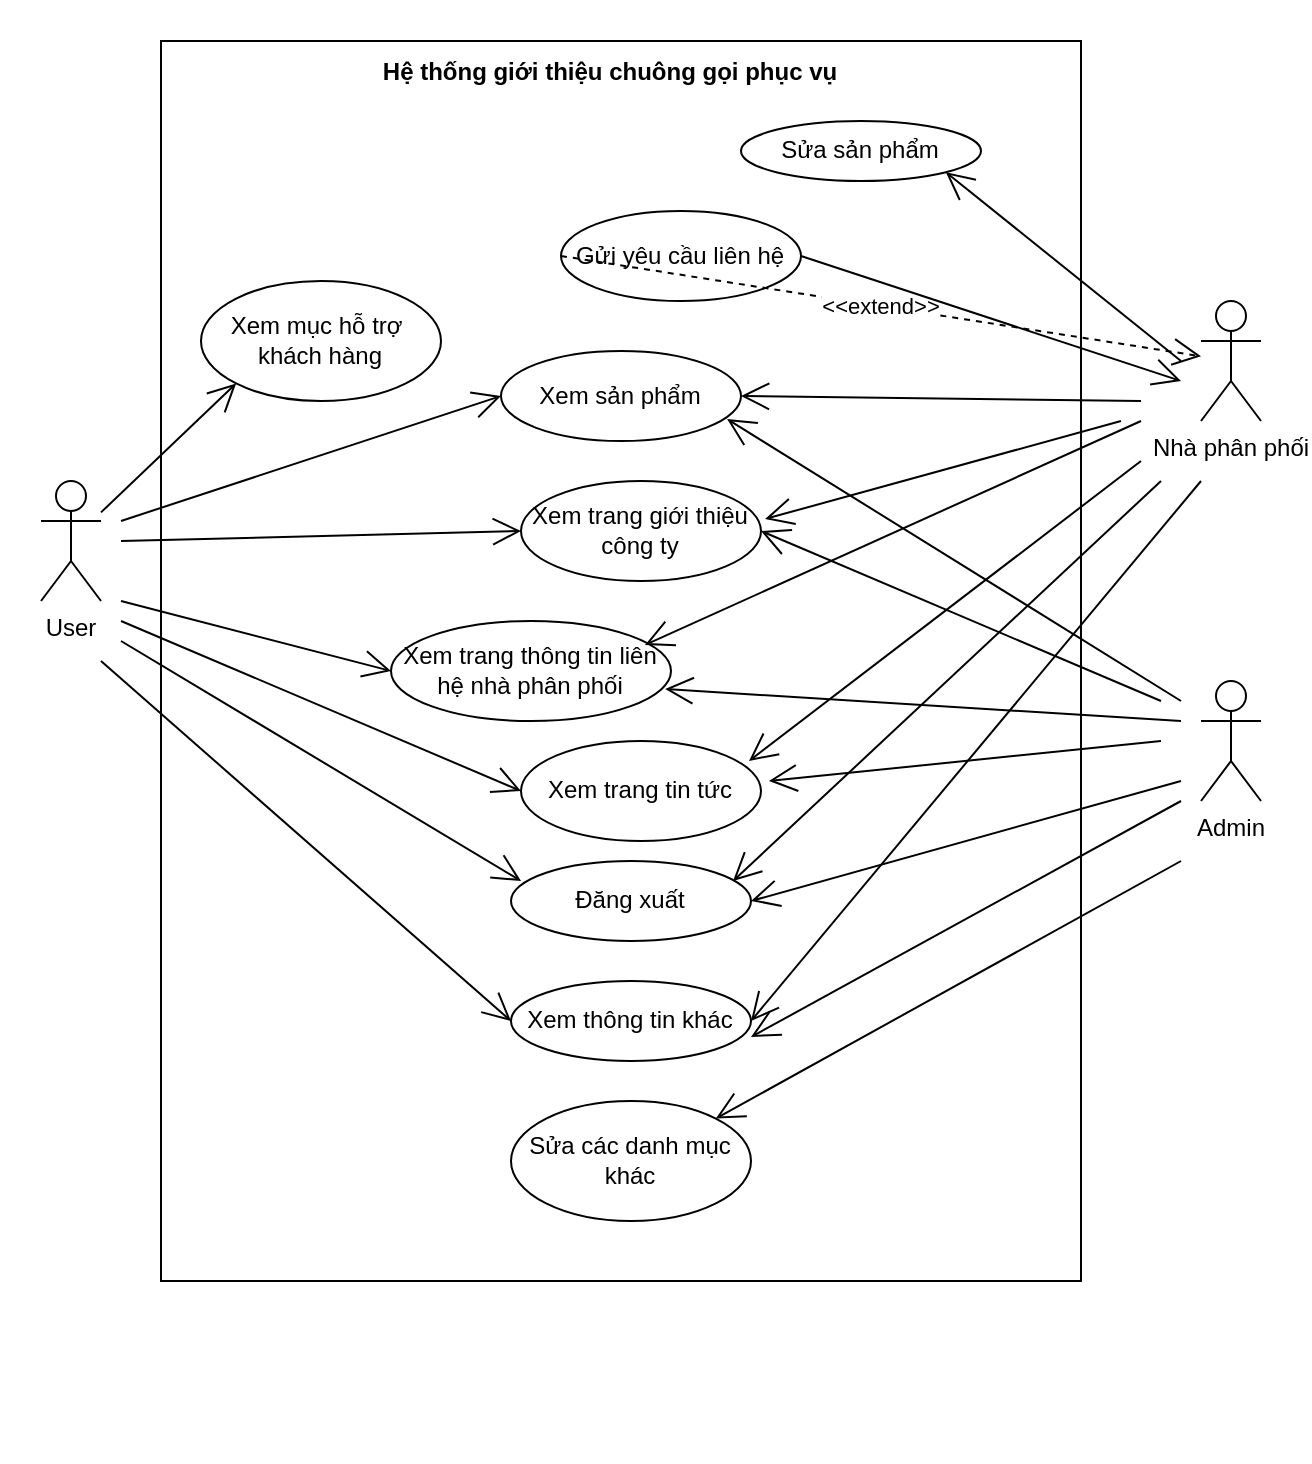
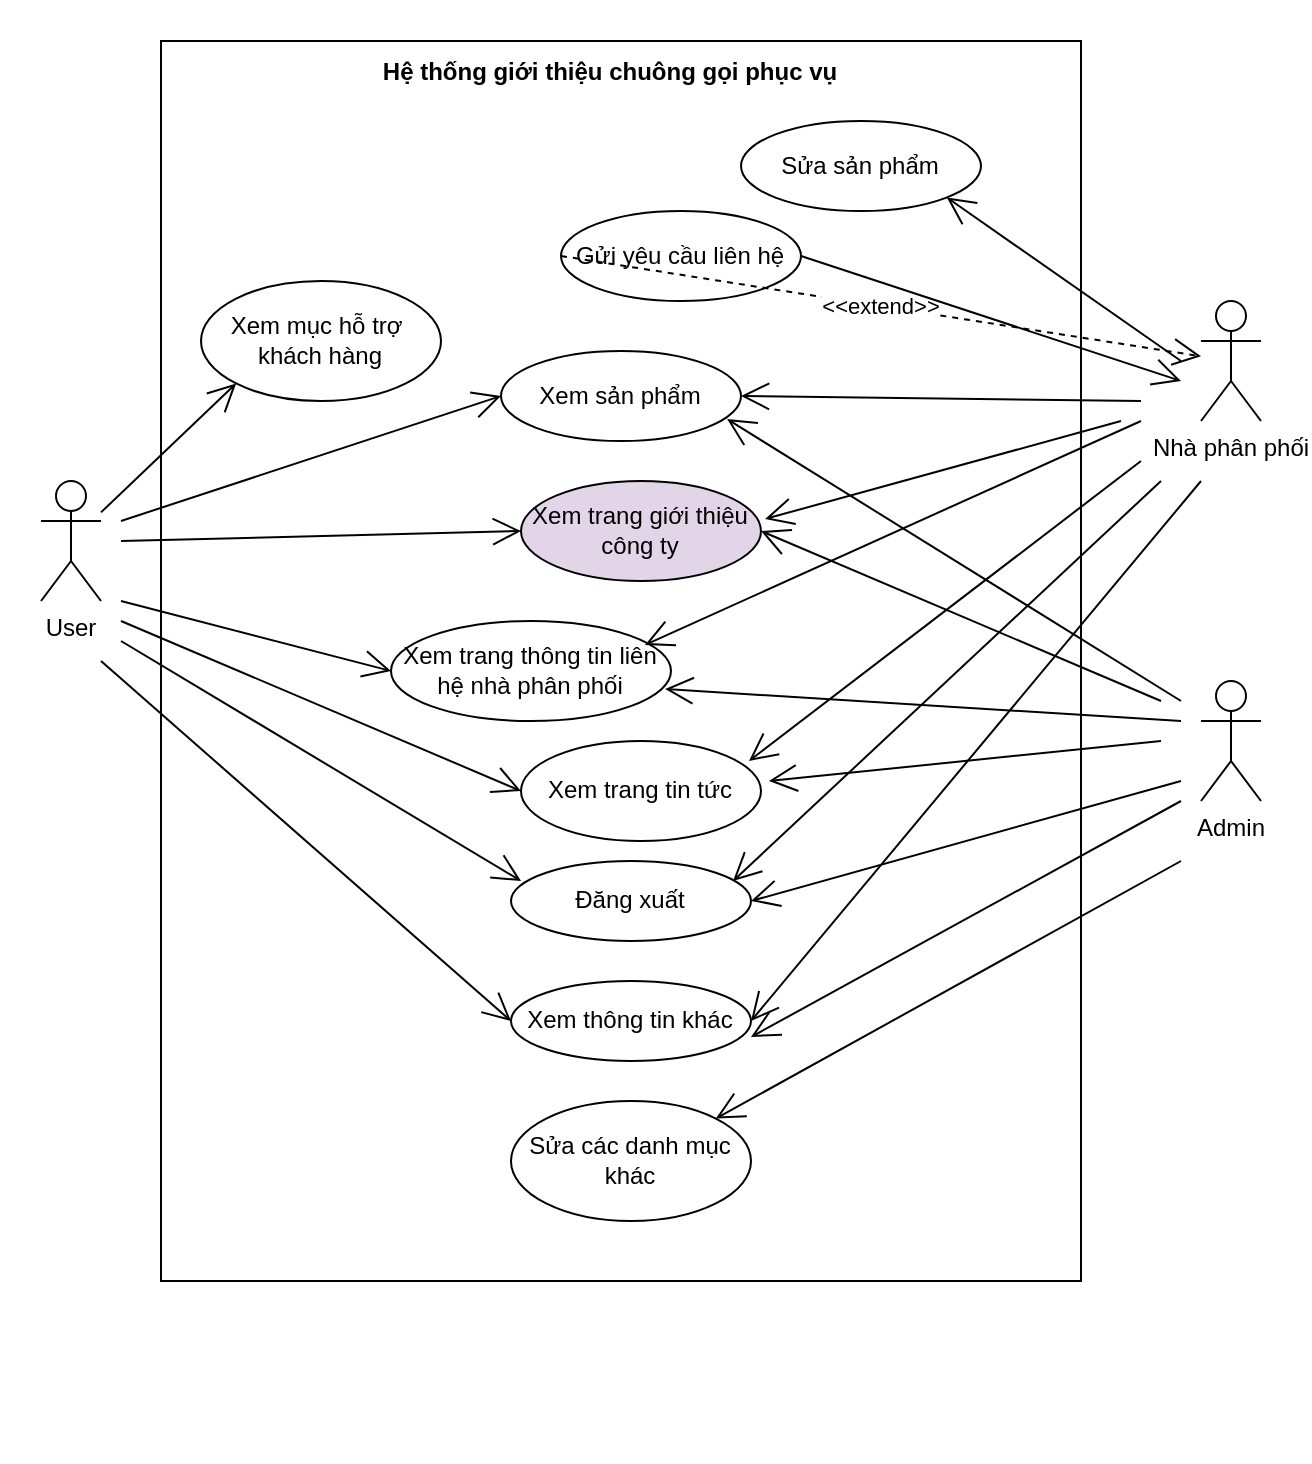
  <mxCell id="0" />
  <mxCell id="1" parent="0" />
  <mxCell id="2" value="User&lt;br&gt;" style="shape=umlActor;verticalLabelPosition=bottom;verticalAlign=top;html=1;outlineConnect=0;" parent="1" vertex="1"><mxGeometry x="20" y="240" width="30" height="60" as="geometry" /></mxCell>
  <mxCell id="3" value="" style="rounded=0;whiteSpace=wrap;html=1;" parent="1" vertex="1"><mxGeometry x="80" y="20" width="460" height="620" as="geometry" /></mxCell>
  <mxCell id="4" value="Xem trang tin tức" style="ellipse;whiteSpace=wrap;html=1;" parent="1" vertex="1"><mxGeometry x="260" y="370" width="120" height="50" as="geometry" /></mxCell>
  <mxCell id="5" value="Xem trang thông tin liên hệ nhà phân phối" style="ellipse;whiteSpace=wrap;html=1;" parent="1" vertex="1"><mxGeometry x="195" y="310" width="140" height="50" as="geometry" /></mxCell>
  <mxCell id="6" value="Gửi yêu cầu liên hệ" style="ellipse;whiteSpace=wrap;html=1;" parent="1" vertex="1"><mxGeometry x="280" y="105" width="120" height="45" as="geometry" /></mxCell>
  <mxCell id="7" value="Xem mục hỗ trợ&amp;nbsp;&lt;br&gt;khách hàng" style="ellipse;whiteSpace=wrap;html=1;" parent="1" vertex="1"><mxGeometry x="100" y="140" width="120" height="60" as="geometry" /></mxCell>
  <mxCell id="8" value="Xem thông tin khác" style="ellipse;whiteSpace=wrap;html=1;" parent="1" vertex="1"><mxGeometry x="255" y="490" width="120" height="40" as="geometry" /></mxCell>
  <mxCell id="9" value="&amp;lt;&amp;lt;extend&amp;gt;&amp;gt;" style="endArrow=open;endSize=12;dashed=1;html=1;exitX=0;exitY=0.5;exitDx=0;exitDy=0;" parent="1" source="6" target="18" edge="1"><mxGeometry width="160" relative="1" as="geometry"><mxPoint x="220" y="42.5" as="sourcePoint" /><mxPoint x="280" y="400" as="targetPoint" /></mxGeometry></mxCell>
  <mxCell id="10" style="edgeStyle=orthogonalEdgeStyle;rounded=0;orthogonalLoop=1;jettySize=auto;html=1;exitX=0.5;exitY=1;exitDx=0;exitDy=0;" parent="1" edge="1"><mxGeometry relative="1" as="geometry"><mxPoint x="150" y="700" as="sourcePoint" /><mxPoint x="150" y="700" as="targetPoint" /></mxGeometry></mxCell>
- <mxCell id="11" value="Xem trang giới thiệu công ty" style="ellipse;whiteSpace=wrap;html=1;" parent="1" vertex="1"><mxGeometry x="260" y="240" width="120" height="50" as="geometry" /></mxCell>
+ <mxCell id="11" value="Xem trang giới thiệu công ty" style="ellipse;whiteSpace=wrap;html=1;fillColor=#e1d5e7;" parent="1" vertex="1"><mxGeometry x="260" y="240" width="120" height="50" as="geometry" /></mxCell>
  <mxCell id="12" value="" style="endArrow=open;endFill=1;endSize=12;html=1;entryX=0;entryY=0.5;entryDx=0;entryDy=0;" parent="1" target="29" edge="1"><mxGeometry width="160" relative="1" as="geometry"><mxPoint x="60" y="260" as="sourcePoint" /><mxPoint x="50" y="190" as="targetPoint" /></mxGeometry></mxCell>
  <mxCell id="13" value="" style="endArrow=open;endFill=1;endSize=12;html=1;entryX=0;entryY=0.5;entryDx=0;entryDy=0;" parent="1" target="11" edge="1"><mxGeometry width="160" relative="1" as="geometry"><mxPoint x="60" y="270" as="sourcePoint" /><mxPoint x="40" y="120" as="targetPoint" /></mxGeometry></mxCell>
  <mxCell id="14" value="" style="endArrow=open;endFill=1;endSize=12;html=1;entryX=0;entryY=1;entryDx=0;entryDy=0;" parent="1" source="2" target="7" edge="1"><mxGeometry width="160" relative="1" as="geometry"><mxPoint x="-80" y="240" as="sourcePoint" /><mxPoint x="40" y="175" as="targetPoint" /></mxGeometry></mxCell>
  <mxCell id="15" value="" style="endArrow=open;endFill=1;endSize=12;html=1;entryX=0;entryY=0.5;entryDx=0;entryDy=0;" parent="1" target="5" edge="1"><mxGeometry width="160" relative="1" as="geometry"><mxPoint x="60" y="300" as="sourcePoint" /><mxPoint x="10" y="245" as="targetPoint" /></mxGeometry></mxCell>
  <mxCell id="16" value="" style="endArrow=open;endFill=1;endSize=12;html=1;entryX=0;entryY=0.5;entryDx=0;entryDy=0;" parent="1" target="4" edge="1"><mxGeometry width="160" relative="1" as="geometry"><mxPoint x="60" y="310" as="sourcePoint" /><mxPoint x="15" y="325" as="targetPoint" /></mxGeometry></mxCell>
  <mxCell id="17" value="" style="endArrow=open;endFill=1;endSize=12;html=1;entryX=0;entryY=0.5;entryDx=0;entryDy=0;" parent="1" target="8" edge="1"><mxGeometry width="160" relative="1" as="geometry"><mxPoint x="50" y="330" as="sourcePoint" /><mxPoint x="20" y="405" as="targetPoint" /></mxGeometry></mxCell>
  <mxCell id="18" value="Nhà phân phối&lt;br&gt;" style="shape=umlActor;verticalLabelPosition=bottom;verticalAlign=top;html=1;outlineConnect=0;" parent="1" vertex="1"><mxGeometry x="600" y="150" width="30" height="60" as="geometry" /></mxCell>
  <mxCell id="19" value="Đăng xuất" style="ellipse;whiteSpace=wrap;html=1;" parent="1" vertex="1"><mxGeometry x="255" y="430" width="120" height="40" as="geometry" /></mxCell>
  <mxCell id="20" value="Admin" style="shape=umlActor;verticalLabelPosition=bottom;verticalAlign=top;html=1;outlineConnect=0;" parent="1" vertex="1"><mxGeometry x="600" y="340" width="30" height="60" as="geometry" /></mxCell>
  <mxCell id="21" style="edgeStyle=orthogonalEdgeStyle;rounded=0;orthogonalLoop=1;jettySize=auto;html=1;exitX=0.5;exitY=1;exitDx=0;exitDy=0;" parent="1" edge="1"><mxGeometry relative="1" as="geometry"><mxPoint x="150" y="700" as="sourcePoint" /><mxPoint x="150" y="700" as="targetPoint" /></mxGeometry></mxCell>
  <mxCell id="22" value="" style="endArrow=open;endFill=1;endSize=12;html=1;entryX=1;entryY=0.5;entryDx=0;entryDy=0;" parent="1" target="8" edge="1"><mxGeometry width="160" relative="1" as="geometry"><mxPoint x="600" y="240" as="sourcePoint" /><mxPoint x="540" y="300" as="targetPoint" /></mxGeometry></mxCell>
  <mxCell id="23" value="" style="endArrow=open;endFill=1;endSize=12;html=1;entryX=1;entryY=0.7;entryDx=0;entryDy=0;entryPerimeter=0;" parent="1" target="8" edge="1"><mxGeometry width="160" relative="1" as="geometry"><mxPoint x="590" y="400" as="sourcePoint" /><mxPoint x="540" y="480" as="targetPoint" /></mxGeometry></mxCell>
  <mxCell id="24" value="" style="endArrow=open;endFill=1;endSize=12;html=1;entryX=1;entryY=0.5;entryDx=0;entryDy=0;" parent="1" target="29" edge="1"><mxGeometry width="160" relative="1" as="geometry"><mxPoint x="570" y="200" as="sourcePoint" /><mxPoint x="490" y="155" as="targetPoint" /></mxGeometry></mxCell>
  <mxCell id="25" style="edgeStyle=orthogonalEdgeStyle;rounded=0;orthogonalLoop=1;jettySize=auto;html=1;exitX=0.5;exitY=1;exitDx=0;exitDy=0;" parent="1" edge="1"><mxGeometry relative="1" as="geometry"><mxPoint x="375" y="710" as="sourcePoint" /><mxPoint x="375" y="710" as="targetPoint" /></mxGeometry></mxCell>
  <mxCell id="26" value="" style="endArrow=open;endFill=1;endSize=12;html=1;entryX=1;entryY=0;entryDx=0;entryDy=0;" parent="1" target="42" edge="1"><mxGeometry width="160" relative="1" as="geometry"><mxPoint x="590" y="430" as="sourcePoint" /><mxPoint x="160" y="478" as="targetPoint" /></mxGeometry></mxCell>
  <mxCell id="27" value="Hệ thống giới thiệu chuông gọi phục vụ" style="text;align=center;fontStyle=1;verticalAlign=middle;spacingLeft=3;spacingRight=3;strokeColor=none;rotatable=0;points=[[0,0.5],[1,0.5]];portConstraint=eastwest;" parent="1" vertex="1"><mxGeometry x="245" y="30" width="120" height="10" as="geometry" /></mxCell>
  <mxCell id="28" value="" style="endArrow=open;endFill=1;endSize=12;html=1;entryX=1;entryY=0.5;entryDx=0;entryDy=0;" parent="1" target="19" edge="1"><mxGeometry width="160" relative="1" as="geometry"><mxPoint x="590" y="390" as="sourcePoint" /><mxPoint x="160" y="478" as="targetPoint" /></mxGeometry></mxCell>
  <mxCell id="29" value="Xem sản phẩm" style="ellipse;whiteSpace=wrap;html=1;" parent="1" vertex="1"><mxGeometry x="250" y="175" width="120" height="45" as="geometry" /></mxCell>
- <mxCell id="30" value="Sửa sản phẩm" style="ellipse;whiteSpace=wrap;html=1;" parent="1" vertex="1"><mxGeometry x="370" y="60" width="120" height="30" as="geometry" /></mxCell>
+ <mxCell id="30" value="Sửa sản phẩm" style="ellipse;whiteSpace=wrap;html=1;" parent="1" vertex="1"><mxGeometry x="370" y="60" width="120" height="45" as="geometry" /></mxCell>
  <mxCell id="31" value="" style="endArrow=open;endFill=1;endSize=12;html=1;entryX=0.042;entryY=0.25;entryDx=0;entryDy=0;entryPerimeter=0;" parent="1" target="19" edge="1"><mxGeometry width="160" relative="1" as="geometry"><mxPoint x="60" y="320" as="sourcePoint" /><mxPoint x="250" y="520" as="targetPoint" /></mxGeometry></mxCell>
  <mxCell id="32" value="" style="endArrow=open;endFill=1;endSize=12;html=1;entryX=0.925;entryY=0.25;entryDx=0;entryDy=0;entryPerimeter=0;" parent="1" target="19" edge="1"><mxGeometry width="160" relative="1" as="geometry"><mxPoint x="580" y="240" as="sourcePoint" /><mxPoint x="395" y="470" as="targetPoint" /></mxGeometry></mxCell>
  <mxCell id="33" value="" style="endArrow=open;endFill=1;endSize=12;html=1;entryX=0.979;entryY=0.68;entryDx=0;entryDy=0;entryPerimeter=0;" parent="1" target="5" edge="1"><mxGeometry width="160" relative="1" as="geometry"><mxPoint x="590" y="360" as="sourcePoint" /><mxPoint x="395" y="470" as="targetPoint" /></mxGeometry></mxCell>
  <mxCell id="34" value="" style="endArrow=open;endFill=1;endSize=12;html=1;entryX=0.907;entryY=0.24;entryDx=0;entryDy=0;entryPerimeter=0;" parent="1" target="5" edge="1"><mxGeometry width="160" relative="1" as="geometry"><mxPoint x="570" y="210" as="sourcePoint" /><mxPoint x="395" y="478" as="targetPoint" /></mxGeometry></mxCell>
  <mxCell id="35" value="" style="endArrow=open;endFill=1;endSize=12;html=1;entryX=0.95;entryY=0.2;entryDx=0;entryDy=0;entryPerimeter=0;" parent="1" target="4" edge="1"><mxGeometry width="160" relative="1" as="geometry"><mxPoint x="570" y="230" as="sourcePoint" /><mxPoint x="381.98" y="332" as="targetPoint" /></mxGeometry></mxCell>
  <mxCell id="36" value="" style="endArrow=open;endFill=1;endSize=12;html=1;entryX=0.95;entryY=0.2;entryDx=0;entryDy=0;entryPerimeter=0;" parent="1" edge="1"><mxGeometry width="160" relative="1" as="geometry"><mxPoint x="580" y="370" as="sourcePoint" /><mxPoint x="384" y="390" as="targetPoint" /></mxGeometry></mxCell>
  <mxCell id="37" value="" style="endArrow=open;endFill=1;endSize=12;html=1;entryX=1;entryY=0.5;entryDx=0;entryDy=0;" parent="1" target="11" edge="1"><mxGeometry width="160" relative="1" as="geometry"><mxPoint x="580" y="350" as="sourcePoint" /><mxPoint x="380" y="207.5" as="targetPoint" /></mxGeometry></mxCell>
  <mxCell id="38" value="" style="endArrow=open;endFill=1;endSize=12;html=1;entryX=1.017;entryY=0.38;entryDx=0;entryDy=0;entryPerimeter=0;" parent="1" target="11" edge="1"><mxGeometry width="160" relative="1" as="geometry"><mxPoint x="560" y="210" as="sourcePoint" /><mxPoint x="390" y="275" as="targetPoint" /></mxGeometry></mxCell>
  <mxCell id="39" value="" style="endArrow=open;endFill=1;endSize=12;html=1;entryX=0.942;entryY=0.756;entryDx=0;entryDy=0;entryPerimeter=0;" parent="1" target="29" edge="1"><mxGeometry width="160" relative="1" as="geometry"><mxPoint x="590" y="350" as="sourcePoint" /><mxPoint x="390" y="275" as="targetPoint" /></mxGeometry></mxCell>
  <mxCell id="40" value="" style="endArrow=open;endFill=1;endSize=12;html=1;entryX=1;entryY=1;entryDx=0;entryDy=0;" parent="1" target="30" edge="1"><mxGeometry width="160" relative="1" as="geometry"><mxPoint x="590" y="180" as="sourcePoint" /><mxPoint x="385" y="122.5" as="targetPoint" /></mxGeometry></mxCell>
  <mxCell id="41" value="" style="endArrow=open;endFill=1;endSize=12;html=1;exitX=1;exitY=0.5;exitDx=0;exitDy=0;" parent="1" source="6" edge="1"><mxGeometry width="160" relative="1" as="geometry"><mxPoint x="600" y="190" as="sourcePoint" /><mxPoint x="590" y="190" as="targetPoint" /></mxGeometry></mxCell>
  <mxCell id="42" value="Sửa các danh mục khác" style="ellipse;whiteSpace=wrap;html=1;" parent="1" vertex="1"><mxGeometry x="255" y="550" width="120" height="60" as="geometry" /></mxCell>
